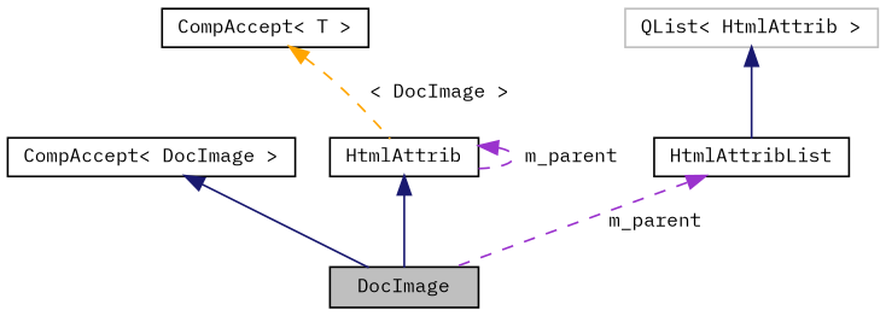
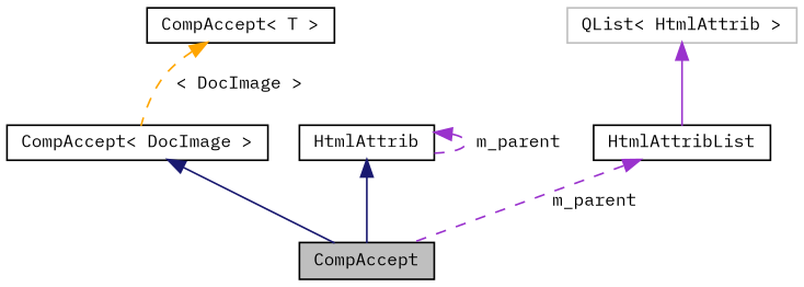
  digraph {
    fontname="IBM Plex Mono"
    node [color=black fillcolor=white fontname="IBM Plex Mono" fontsize=10 shape=record style=filled]
    edge [color=midnightblue dir=back fontname="IBM Plex Mono" fontsize=10 labelfontname=Helvetica labelfontsize=10 style=solid]
-   n1 [fillcolor=grey75 fontcolor=black height=0.2 label=DocImage width=0.4]
+   n1 [fillcolor=grey75 fontcolor=black height=0.2 label=CompAccept width=0.4]
    n2 [height=0.2 label="CompAccept\< DocImage \>" width=0.4]
    n3 [height=0.2 label="CompAccept\< T \>" width=0.4]
    n4 [height=0.2 label=HtmlAttrib width=0.4]
    n5 [height=0.2 label=HtmlAttribList width=0.4]
    n6 [color=grey75 height=0.2 label="QList\< HtmlAttrib \>" width=0.4]
    n2 -> n1
-   n3 -> n4 [color=orange label=" \< DocImage \>" style=dashed]
+   n3 -> n2 [color=orange label=" \< DocImage \>" style=dashed]
    n4 -> n1
    n4 -> n4 [color=darkorchid3 label=" m_parent" style=dashed]
    n5 -> n1 [color=darkorchid3 label=" m_parent" style=dashed]
-   n6 -> n5
+   n6 -> n5 [color=darkorchid3]
  }
